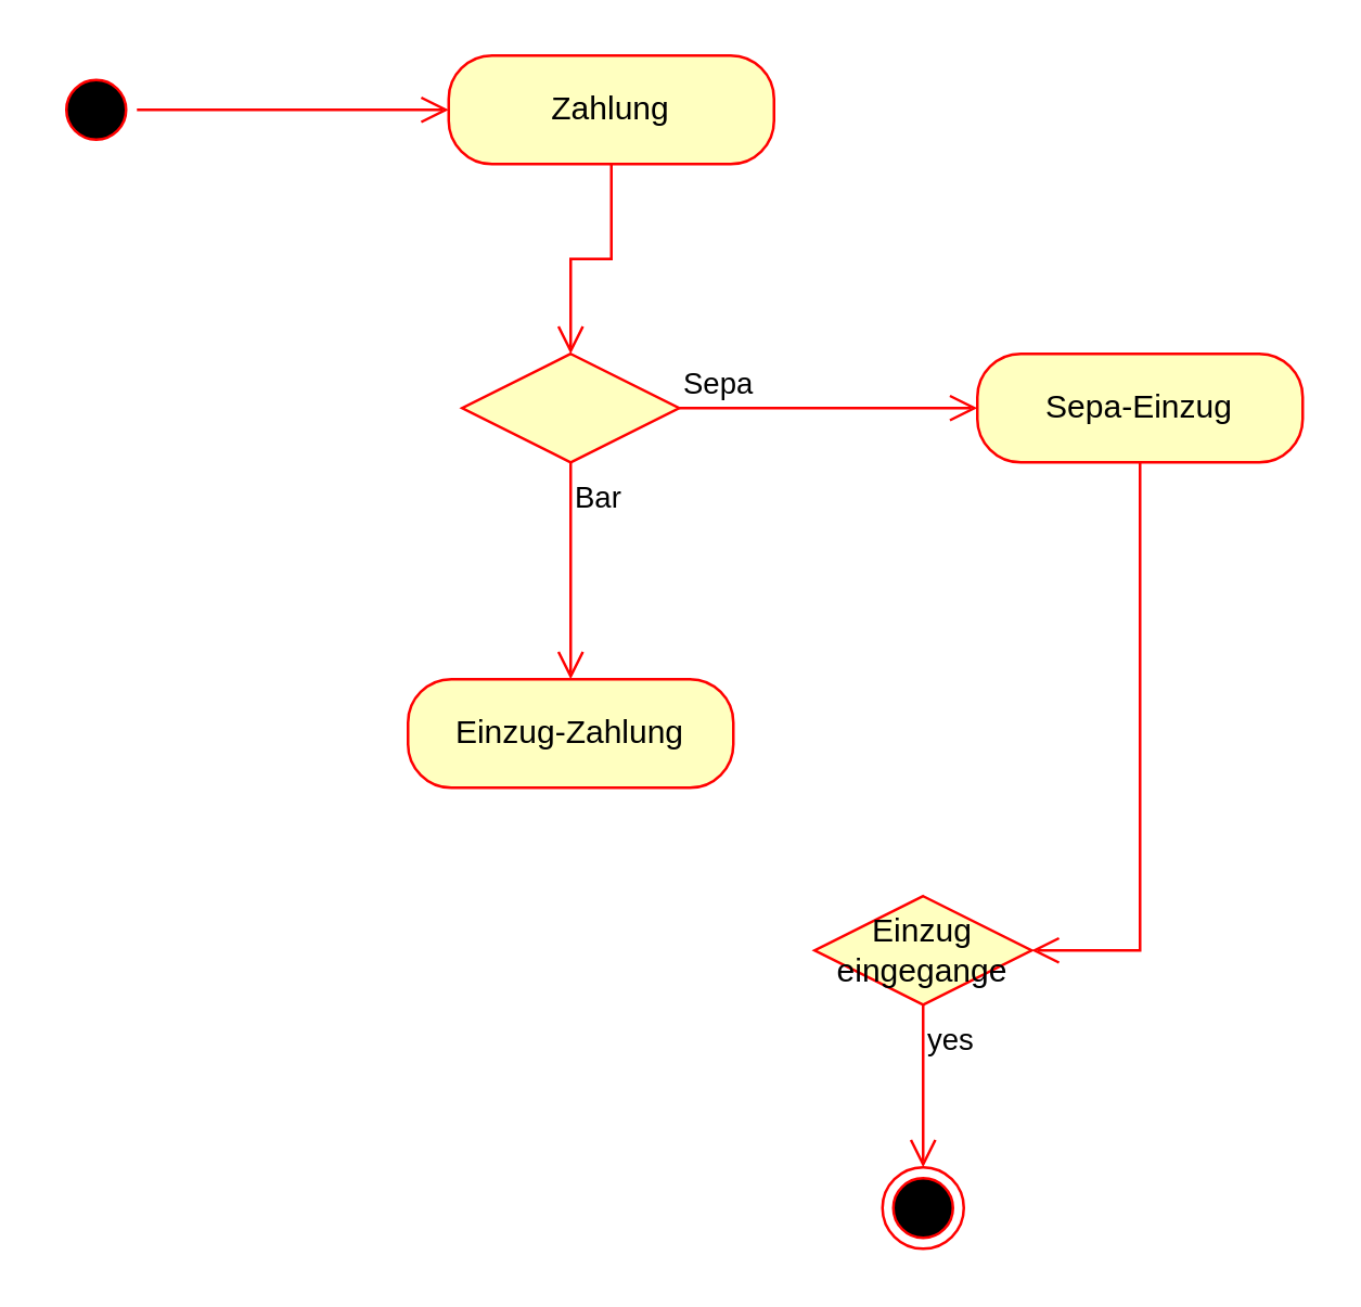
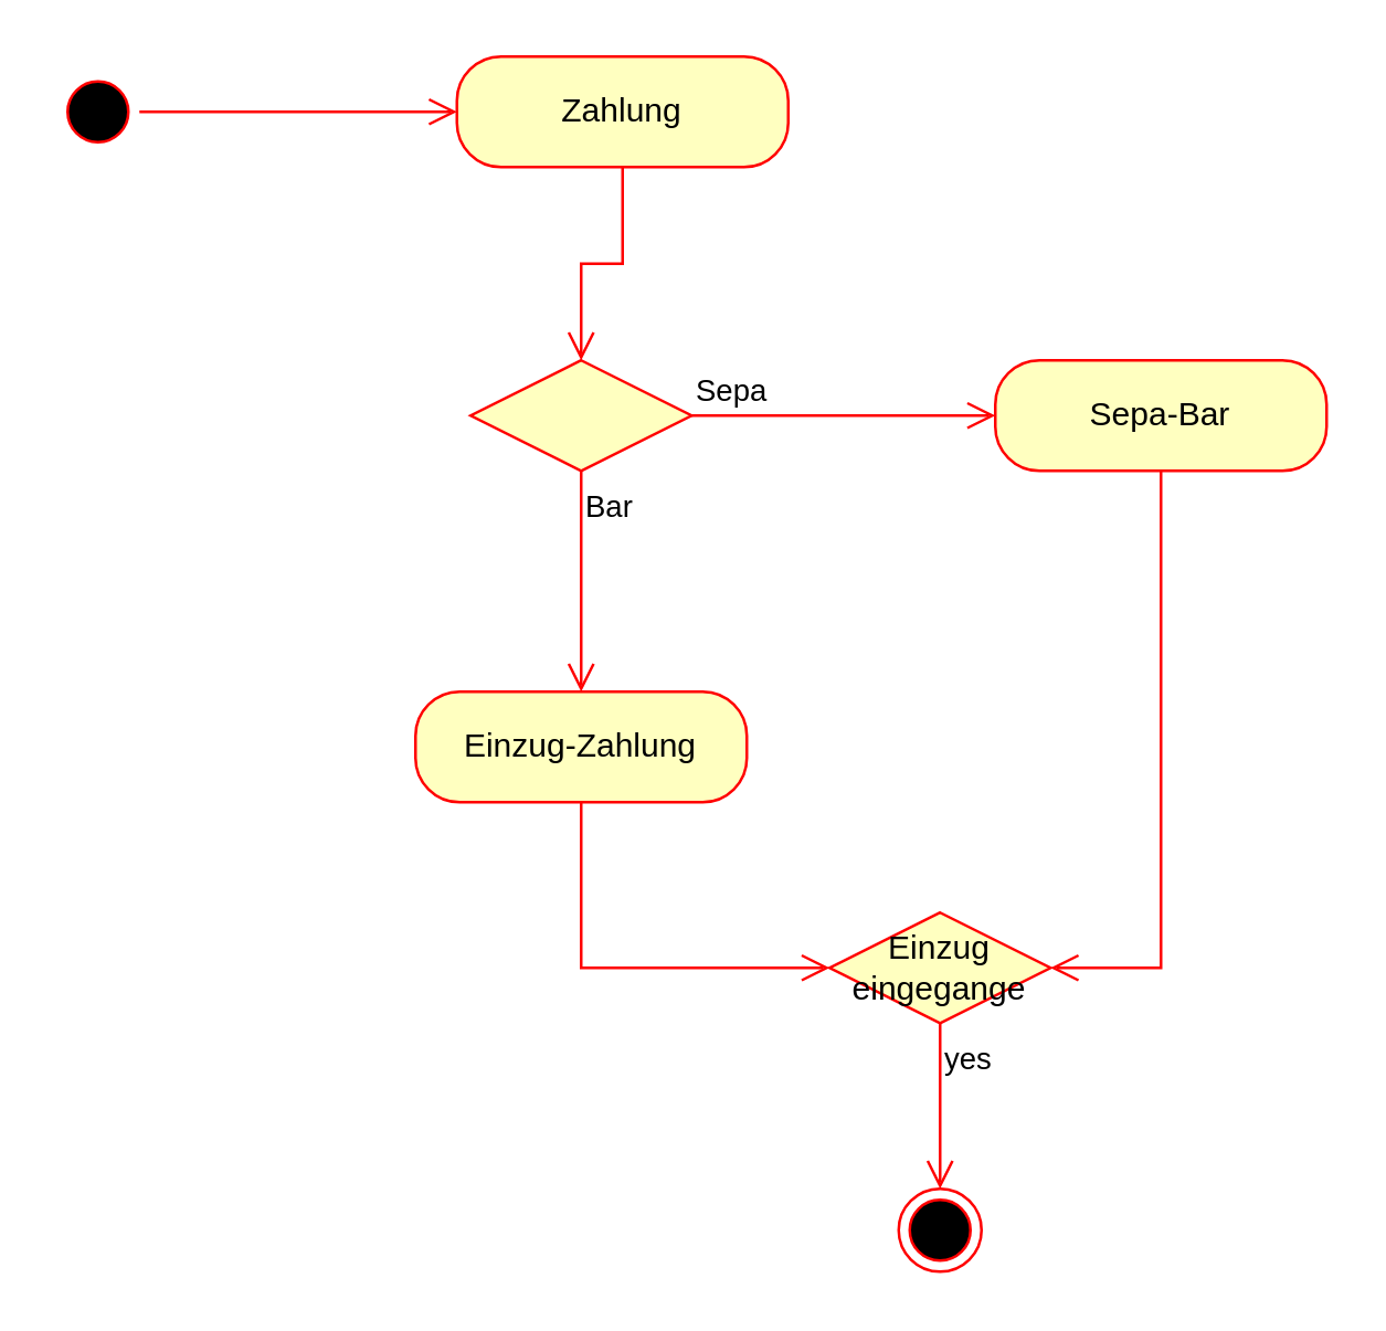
  <mxCell id="0" />
  <mxCell id="1" parent="0" />
  <mxCell id="2" value="" style="ellipse;html=1;shape=startState;fillColor=#000000;strokeColor=#ff0000;" vertex="1" parent="1"><mxGeometry x="20" y="25" width="30" height="30" as="geometry" /></mxCell>
  <mxCell id="3" value="" style="edgeStyle=orthogonalEdgeStyle;html=1;verticalAlign=bottom;endArrow=open;endSize=8;strokeColor=#ff0000;rounded=0;entryX=0;entryY=0.5;entryDx=0;entryDy=0;" edge="1" source="2" parent="1" target="4"><mxGeometry relative="1" as="geometry"><mxPoint x="35" y="110" as="targetPoint" /></mxGeometry></mxCell>
  <mxCell id="4" value="Zahlung" style="rounded=1;whiteSpace=wrap;html=1;arcSize=40;fontColor=#000000;fillColor=#ffffc0;strokeColor=#ff0000;" vertex="1" parent="1"><mxGeometry x="165" y="20" width="120" height="40" as="geometry" /></mxCell>
  <mxCell id="5" value="" style="edgeStyle=orthogonalEdgeStyle;html=1;verticalAlign=bottom;endArrow=open;endSize=8;strokeColor=#ff0000;rounded=0;entryX=0.5;entryY=0;entryDx=0;entryDy=0;" edge="1" source="4" parent="1" target="6"><mxGeometry relative="1" as="geometry"><mxPoint x="210" y="120" as="targetPoint" /></mxGeometry></mxCell>
  <mxCell id="6" value="" style="rhombus;whiteSpace=wrap;html=1;fillColor=#ffffc0;strokeColor=#ff0000;" vertex="1" parent="1"><mxGeometry x="170" y="130" width="80" height="40" as="geometry" /></mxCell>
  <mxCell id="7" value="Sepa" style="edgeStyle=orthogonalEdgeStyle;html=1;align=left;verticalAlign=bottom;endArrow=open;endSize=8;strokeColor=#ff0000;rounded=0;entryX=0;entryY=0.5;entryDx=0;entryDy=0;" edge="1" source="6" parent="1" target="9"><mxGeometry x="-1" relative="1" as="geometry"><mxPoint x="350" y="150" as="targetPoint" /></mxGeometry></mxCell>
  <mxCell id="8" value="Bar" style="edgeStyle=orthogonalEdgeStyle;html=1;align=left;verticalAlign=top;endArrow=open;endSize=8;strokeColor=#ff0000;rounded=0;entryX=0.5;entryY=0;entryDx=0;entryDy=0;" edge="1" source="6" parent="1" target="11"><mxGeometry x="-1" relative="1" as="geometry"><mxPoint x="210" y="230" as="targetPoint" /></mxGeometry></mxCell>
- <mxCell id="9" value="Sepa-Einzug" style="rounded=1;whiteSpace=wrap;html=1;arcSize=40;fontColor=#000000;fillColor=#ffffc0;strokeColor=#ff0000;" vertex="1" parent="1"><mxGeometry x="360" y="130" width="120" height="40" as="geometry" /></mxCell>
+ <mxCell id="9" value="Sepa-Bar" style="rounded=1;whiteSpace=wrap;html=1;arcSize=40;fontColor=#000000;fillColor=#ffffc0;strokeColor=#ff0000;" vertex="1" parent="1"><mxGeometry x="360" y="130" width="120" height="40" as="geometry" /></mxCell>
  <mxCell id="10" value="" style="edgeStyle=orthogonalEdgeStyle;html=1;verticalAlign=bottom;endArrow=open;endSize=8;strokeColor=#ff0000;rounded=0;entryX=1;entryY=0.5;entryDx=0;entryDy=0;" edge="1" source="9" parent="1" target="13"><mxGeometry relative="1" as="geometry"><mxPoint x="420" y="230" as="targetPoint" /></mxGeometry></mxCell>
  <mxCell id="11" value="Einzug-Zahlung" style="rounded=1;whiteSpace=wrap;html=1;arcSize=40;fontColor=#000000;fillColor=#ffffc0;strokeColor=#ff0000;" vertex="1" parent="1"><mxGeometry x="150" y="250" width="120" height="40" as="geometry" /></mxCell>
+ <mxCell id="12" value="" style="edgeStyle=orthogonalEdgeStyle;html=1;verticalAlign=bottom;endArrow=open;endSize=8;strokeColor=#ff0000;rounded=0;entryX=0;entryY=0.5;entryDx=0;entryDy=0;" edge="1" source="11" parent="1" target="13"><mxGeometry relative="1" as="geometry"><mxPoint x="210" y="350" as="targetPoint" /><Array as="points"><mxPoint x="210" y="350" /></Array></mxGeometry></mxCell>
  <mxCell id="13" value="Einzug eingegange" style="rhombus;whiteSpace=wrap;html=1;fillColor=#ffffc0;strokeColor=#ff0000;" vertex="1" parent="1"><mxGeometry x="300" y="330" width="80" height="40" as="geometry" /></mxCell>
  <mxCell id="14" value="yes" style="edgeStyle=orthogonalEdgeStyle;html=1;align=left;verticalAlign=top;endArrow=open;endSize=8;strokeColor=#ff0000;rounded=0;entryX=0.5;entryY=0;entryDx=0;entryDy=0;" edge="1" source="13" parent="1" target="15"><mxGeometry x="-1" relative="1" as="geometry"><mxPoint x="340" y="430" as="targetPoint" /></mxGeometry></mxCell>
  <mxCell id="15" value="" style="ellipse;html=1;shape=endState;fillColor=#000000;strokeColor=#ff0000;" vertex="1" parent="1"><mxGeometry x="325" y="430" width="30" height="30" as="geometry" /></mxCell>
